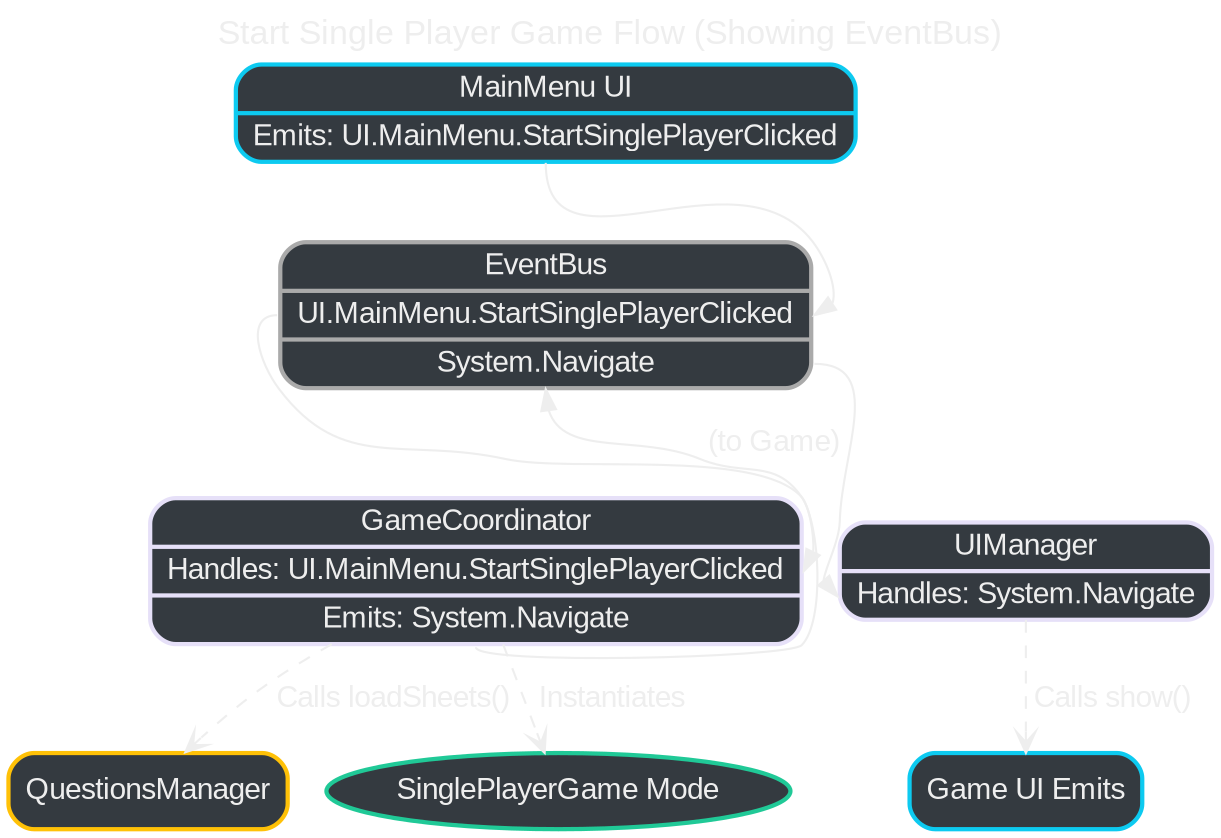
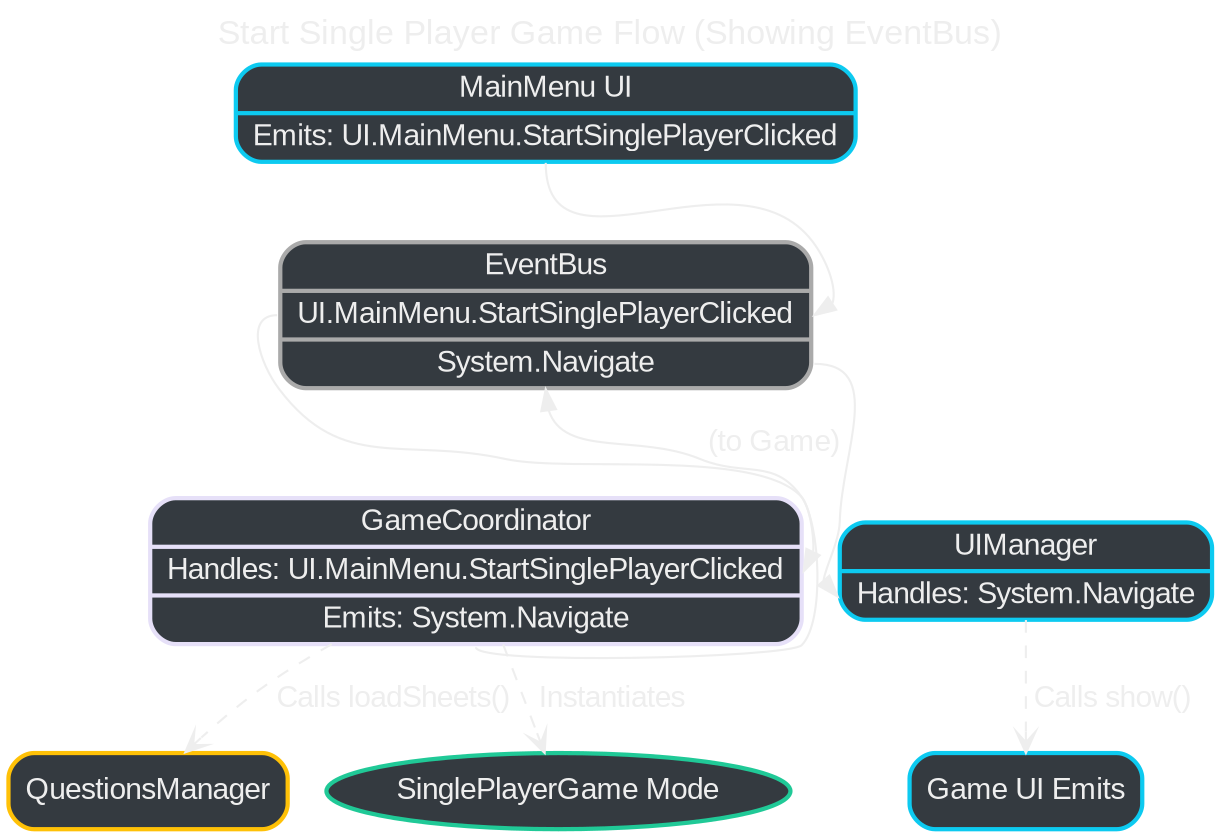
  digraph {
    fontcolor="#eeeeee"
    fontname=Arial
    fontsize=16
    label="Start Single Player Game Flow (Showing EventBus)"
    labelloc=t
    rankdir=TD
    node [color="#0dcaf0" fillcolor="#343a40" fontcolor="#eeeeee" fontname=Arial penwidth=2 shape=record style="rounded,filled"]
    edge [color="#eeeeee" fontcolor="#eeeeee" fontname=Arial]
    n1 [label="{ MainMenu UI | {<emits_ui> Emits: UI.MainMenu.StartSinglePlayerClicked} }"]
    n2 [color="#aaaaaa" label="{ EventBus | {<evUI> UI.MainMenu.StartSinglePlayerClicked} | {<evNav> System.Navigate} }"]
    n3 [color="#e6e0f8" label="{ GameCoordinator | {<handles_ui> Handles: UI.MainMenu.StartSinglePlayerClicked} | {<emits_nav> Emits: System.Navigate} }"]
-   n4 [color="#e6e0f8" label="{ UIManager | {<handles_nav> Handles: System.Navigate} }"]
+   n4 [label="{ UIManager | {<handles_nav> Handles: System.Navigate} }"]
    n5 [color="#ffc107" label=QuestionsManager shape=box]
    n6 [color="#20c997" label="SinglePlayerGame Mode" shape=ellipse]
    n7 [label="Game UI Emits" shape=box]
    n1 -> n2 [headport=evUI tailport=emits_ui]
    n2 -> n3 [headport=handles_ui tailport=evUI]
    n2 -> n4 [headport=handles_nav tailport=evNav]
    n3 -> n2 [headport=evNav label=" (to Game)" tailport=emits_nav]
    n3 -> n5 [arrowhead=open label=" Calls loadSheets()" style=dashed]
    n3 -> n6 [arrowhead=open label=" Instantiates" style=dashed]
    n4 -> n7 [arrowhead=open label=" Calls show()" style=dashed]
  }
